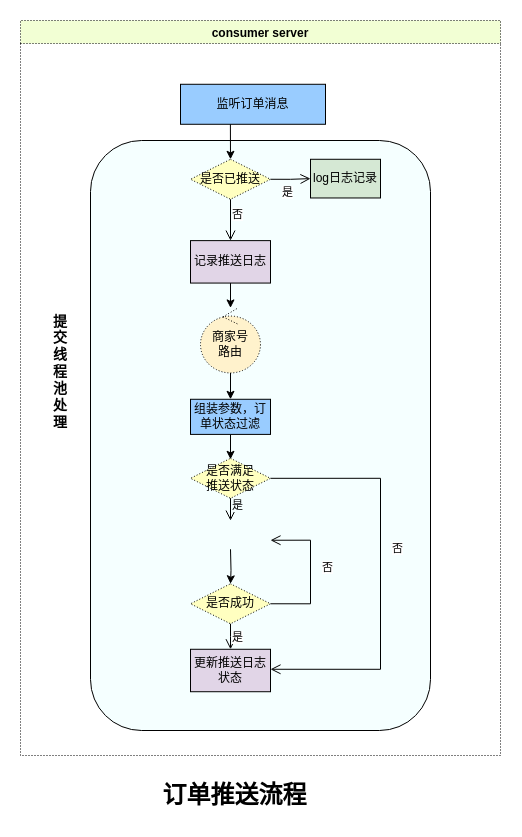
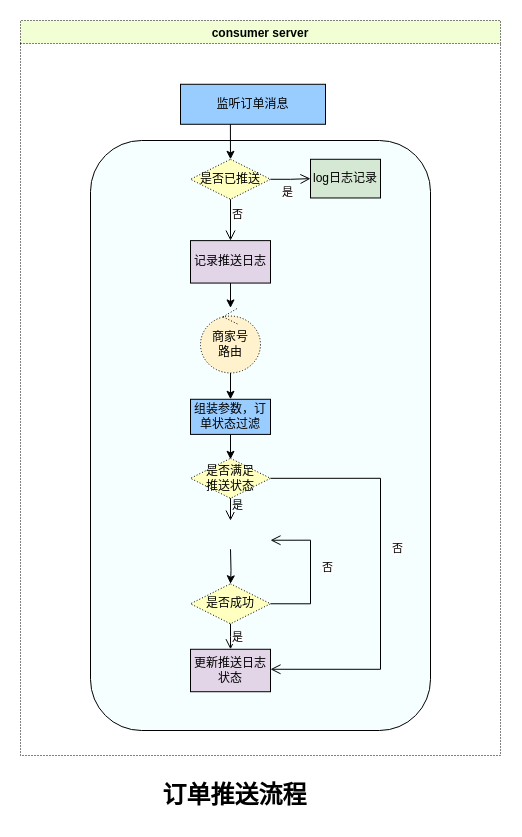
  <mxCell id="0" />
  <mxCell id="1" parent="0" />
  <mxCell id="2" value="consumer server" style="swimlane;fillColor=#F2FFD4;dashed=1;dashPattern=1 2;" parent="1" vertex="1"><mxGeometry x="20" y="20" width="480" height="735" as="geometry"><mxRectangle x="370" y="60" width="80" height="23" as="alternateBounds" /></mxGeometry></mxCell>
  <mxCell id="3" value="" style="rounded=1;whiteSpace=wrap;html=1;fillColor=#F5FFFF;" parent="2" vertex="1"><mxGeometry x="70" y="120" width="340" height="590" as="geometry" /></mxCell>
  <mxCell id="4" value="监听订单消息" style="whiteSpace=wrap;html=1;align=center;fillColor=#99CCFF;" parent="2" vertex="1"><mxGeometry x="160" y="63.78" width="145" height="40" as="geometry" /></mxCell>
  <mxCell id="5" value="是否已推送" style="rhombus;whiteSpace=wrap;html=1;fillColor=#ffffc0;strokeColor=#000000;dashed=1;dashPattern=1 2;" parent="2" vertex="1"><mxGeometry x="170" y="138.78" width="80" height="40" as="geometry" /></mxCell>
  <mxCell id="6" value="否" style="edgeStyle=orthogonalEdgeStyle;html=1;align=left;verticalAlign=top;endArrow=open;endSize=8;strokeColor=#000000;rounded=0;entryX=0.5;entryY=0;entryDx=0;entryDy=0;" parent="2" source="5" target="9" edge="1"><mxGeometry x="-0.886" relative="1" as="geometry"><mxPoint x="210" y="223.78" as="targetPoint" /><Array as="points" /><mxPoint as="offset" /></mxGeometry></mxCell>
  <mxCell id="7" value="" style="endArrow=classic;html=1;rounded=0;entryX=0.5;entryY=0;entryDx=0;entryDy=0;exitX=0.399;exitY=1.064;exitDx=0;exitDy=0;exitPerimeter=0;" parent="2" target="5" edge="1"><mxGeometry width="50" height="50" relative="1" as="geometry"><mxPoint x="209.9" y="103.78" as="sourcePoint" /><mxPoint x="180" y="91.22" as="targetPoint" /></mxGeometry></mxCell>
  <mxCell id="8" value="" style="edgeStyle=orthogonalEdgeStyle;rounded=0;orthogonalLoop=1;jettySize=auto;html=1;" parent="2" source="9" target="11" edge="1"><mxGeometry relative="1" as="geometry" /></mxCell>
  <mxCell id="9" value="记录推送日志" style="whiteSpace=wrap;html=1;align=center;fillColor=#E1D5E7;" parent="2" vertex="1"><mxGeometry x="170" y="220.12" width="80" height="42.44" as="geometry" /></mxCell>
  <mxCell id="10" value="" style="edgeStyle=orthogonalEdgeStyle;rounded=0;orthogonalLoop=1;jettySize=auto;html=1;" parent="2" source="11" target="19" edge="1"><mxGeometry relative="1" as="geometry" /></mxCell>
  <mxCell id="11" value="商家号&lt;br&gt;路由" style="ellipse;shape=umlControl;whiteSpace=wrap;html=1;dashed=1;dashPattern=1 2;strokeColor=#000000;fillColor=#FFF2CC;gradientColor=none;" parent="2" vertex="1"><mxGeometry x="180" y="287.44" width="60" height="65" as="geometry" /></mxCell>
  <mxCell id="12" value="更新推送日志状态" style="whiteSpace=wrap;html=1;align=center;fillColor=#E1D5E7;" parent="2" vertex="1"><mxGeometry x="170" y="628.78" width="80" height="42.44" as="geometry" /></mxCell>
  <mxCell id="13" value="" style="edgeStyle=orthogonalEdgeStyle;rounded=0;orthogonalLoop=1;jettySize=auto;html=1;" parent="2" target="14" edge="1"><mxGeometry relative="1" as="geometry"><mxPoint x="210" y="528.78" as="sourcePoint" /></mxGeometry></mxCell>
  <mxCell id="14" value="是否成功" style="rhombus;whiteSpace=wrap;html=1;fillColor=#ffffc0;strokeColor=#000000;dashed=1;dashPattern=1 2;" parent="2" vertex="1"><mxGeometry x="170" y="563.28" width="80" height="40" as="geometry" /></mxCell>
  <mxCell id="15" value="否" style="edgeStyle=orthogonalEdgeStyle;html=1;align=left;verticalAlign=bottom;endArrow=open;endSize=8;strokeColor=#000000;rounded=0;exitX=1;exitY=0.5;exitDx=0;exitDy=0;" parent="2" source="14" edge="1"><mxGeometry x="-0.064" y="-10" relative="1" as="geometry"><mxPoint x="250" y="519.74" as="targetPoint" /><Array as="points"><mxPoint x="290" y="583" /><mxPoint x="290" y="520" /></Array><mxPoint as="offset" /></mxGeometry></mxCell>
  <mxCell id="16" value="是" style="edgeStyle=orthogonalEdgeStyle;html=1;align=left;verticalAlign=top;endArrow=open;endSize=8;strokeColor=#000000;rounded=0;" parent="2" source="14" edge="1"><mxGeometry x="-0.886" relative="1" as="geometry"><mxPoint x="210" y="628.78" as="targetPoint" /><Array as="points" /><mxPoint as="offset" /></mxGeometry></mxCell>
- <mxCell id="17" value="&lt;h3&gt;&lt;font style=&quot;font-size: 14px&quot;&gt;提交线程池处理&lt;/font&gt;&lt;/h3&gt;" style="text;html=1;strokeColor=none;fillColor=none;align=center;verticalAlign=middle;whiteSpace=wrap;rounded=0;" parent="2" vertex="1"><mxGeometry x="30" y="275" width="20" height="151" as="geometry" /></mxCell>
  <mxCell id="18" value="" style="edgeStyle=orthogonalEdgeStyle;rounded=0;orthogonalLoop=1;jettySize=auto;html=1;" parent="2" source="19" edge="1"><mxGeometry relative="1" as="geometry"><mxPoint x="210" y="438.78" as="targetPoint" /></mxGeometry></mxCell>
  <mxCell id="19" value="组装参数，订单状态过滤" style="whiteSpace=wrap;html=1;align=center;fillColor=#99CCFF;" parent="2" vertex="1"><mxGeometry x="170" y="378.78" width="80" height="35.12" as="geometry" /></mxCell>
  <mxCell id="20" value="否" style="edgeStyle=orthogonalEdgeStyle;html=1;align=left;verticalAlign=bottom;endArrow=open;endSize=8;strokeColor=#000000;rounded=0;exitX=1;exitY=0.5;exitDx=0;exitDy=0;" parent="2" source="22" edge="1"><mxGeometry x="-0.08" y="10" relative="1" as="geometry"><mxPoint x="250" y="648.78" as="targetPoint" /><Array as="points"><mxPoint x="360" y="458" /><mxPoint x="360" y="649" /></Array><mxPoint as="offset" /></mxGeometry></mxCell>
  <mxCell id="21" value="是" style="edgeStyle=orthogonalEdgeStyle;html=1;align=left;verticalAlign=top;endArrow=open;endSize=8;strokeColor=#000000;rounded=0;entryX=0.5;entryY=0;entryDx=0;entryDy=0;labelBackgroundColor=#F5FFFF;" parent="2" edge="1"><mxGeometry x="-1" relative="1" as="geometry"><mxPoint x="210" y="500.12" as="targetPoint" /><Array as="points" /><mxPoint as="offset" /><mxPoint x="210" y="471.78" as="sourcePoint" /></mxGeometry></mxCell>
  <mxCell id="22" value="是否满足&lt;br&gt;推送状态" style="rhombus;whiteSpace=wrap;html=1;fillColor=#ffffc0;strokeColor=#000000;dashed=1;dashPattern=1 2;" parent="2" vertex="1"><mxGeometry x="170" y="437.82" width="80" height="40" as="geometry" /></mxCell>
  <mxCell id="23" value="log日志记录" style="whiteSpace=wrap;html=1;align=center;fillColor=#D5E8D4;" parent="2" vertex="1"><mxGeometry x="290" y="138.78" width="70" height="38.69" as="geometry" /></mxCell>
  <mxCell id="24" value="是" style="edgeStyle=orthogonalEdgeStyle;html=1;align=left;verticalAlign=top;endArrow=open;endSize=8;strokeColor=#000000;rounded=0;entryX=0;entryY=0.5;entryDx=0;entryDy=0;exitX=1;exitY=0.5;exitDx=0;exitDy=0;" parent="2" source="5" target="23" edge="1"><mxGeometry x="-0.5" relative="1" as="geometry"><mxPoint x="220" y="230.12" as="targetPoint" /><Array as="points" /><mxPoint as="offset" /><mxPoint x="220" y="188.78" as="sourcePoint" /></mxGeometry></mxCell>
  <mxCell id="25" value="订单推送流程" style="text;strokeColor=none;fillColor=none;html=1;fontSize=24;fontStyle=1;verticalAlign=middle;align=center;" vertex="1" parent="1"><mxGeometry x="184" y="775" width="100" height="40" as="geometry" /></mxCell>
